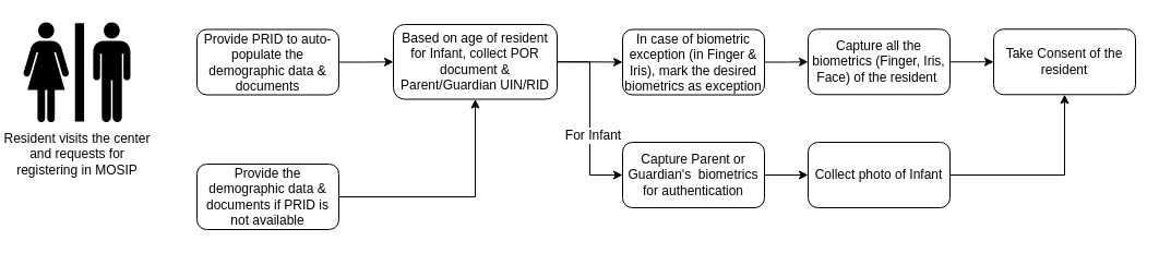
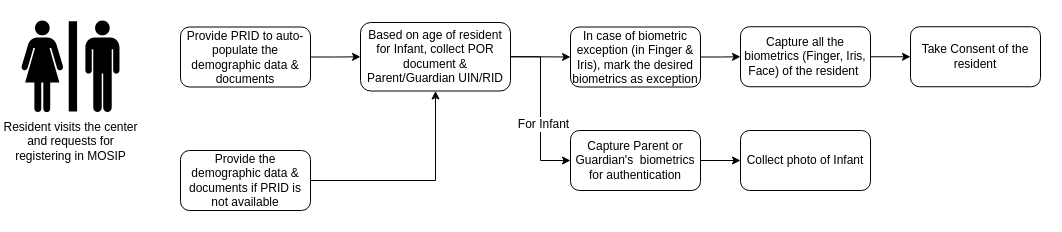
  <mxCell id="0" />
  <mxCell id="1" parent="0" />
  <mxCell id="2" style="edgeStyle=orthogonalEdgeStyle;rounded=0;orthogonalLoop=1;jettySize=auto;html=1;exitX=1;exitY=0.5;exitDx=0;exitDy=0;fontSize=12;" edge="1" parent="1" source="3" target="10"><mxGeometry relative="1" as="geometry" /></mxCell>
  <mxCell id="3" value="Provide PRID to auto-populate the demographic data &amp;amp; documents" style="rounded=1;whiteSpace=wrap;html=1;" vertex="1" parent="1"><mxGeometry x="180" y="26.5" width="130" height="60" as="geometry" /></mxCell>
  <mxCell id="4" value="Resident visits the center &lt;br&gt;and requests for &lt;br&gt;registering in MOSIP" style="shape=mxgraph.signs.people.unisex;html=1;fillColor=#000000;strokeColor=none;verticalLabelPosition=bottom;verticalAlign=top;align=center;" vertex="1" parent="1"><mxGeometry x="20" y="20" width="99" height="93" as="geometry" /></mxCell>
  <mxCell id="5" style="edgeStyle=orthogonalEdgeStyle;rounded=0;orthogonalLoop=1;jettySize=auto;html=1;exitX=1;exitY=0.5;exitDx=0;exitDy=0;fontSize=12;" edge="1" parent="1" source="6" target="10"><mxGeometry relative="1" as="geometry" /></mxCell>
  <mxCell id="6" value="Provide the demographic data &amp;amp; documents if PRID is not available" style="rounded=1;whiteSpace=wrap;html=1;" vertex="1" parent="1"><mxGeometry x="180" y="150" width="130" height="60" as="geometry" /></mxCell>
  <mxCell id="7" style="edgeStyle=orthogonalEdgeStyle;rounded=0;orthogonalLoop=1;jettySize=auto;html=1;exitX=1;exitY=0.5;exitDx=0;exitDy=0;entryX=0;entryY=0.5;entryDx=0;entryDy=0;fontSize=12;" edge="1" parent="1" source="10" target="12"><mxGeometry relative="1" as="geometry" /></mxCell>
  <mxCell id="8" style="edgeStyle=orthogonalEdgeStyle;rounded=0;orthogonalLoop=1;jettySize=auto;html=1;exitX=1;exitY=0.5;exitDx=0;exitDy=0;entryX=0;entryY=0.5;entryDx=0;entryDy=0;fontSize=12;" edge="1" parent="1" source="10" target="14"><mxGeometry relative="1" as="geometry" /></mxCell>
  <mxCell id="9" value="For Infant" style="text;html=1;align=center;verticalAlign=middle;resizable=0;points=[];labelBackgroundColor=#ffffff;fontSize=12;" vertex="1" connectable="0" parent="8"><mxGeometry x="0.188" y="2" relative="1" as="geometry"><mxPoint as="offset" /></mxGeometry></mxCell>
  <mxCell id="10" value="Based on age of resident for Infant, collect POR document &amp;amp; Parent/Guardian UIN/RID" style="rounded=1;whiteSpace=wrap;html=1;" vertex="1" parent="1"><mxGeometry x="360" y="22" width="150" height="68.5" as="geometry" /></mxCell>
  <mxCell id="11" style="edgeStyle=orthogonalEdgeStyle;rounded=0;orthogonalLoop=1;jettySize=auto;html=1;exitX=1;exitY=0.5;exitDx=0;exitDy=0;entryX=0;entryY=0.5;entryDx=0;entryDy=0;fontSize=12;" edge="1" parent="1" source="12" target="16"><mxGeometry relative="1" as="geometry" /></mxCell>
  <mxCell id="12" value="In case of biometric exception (in Finger &amp;amp; Iris), mark the desired biometrics as exception" style="rounded=1;whiteSpace=wrap;html=1;" vertex="1" parent="1"><mxGeometry x="570" y="26.5" width="130" height="60" as="geometry" /></mxCell>
  <mxCell id="13" style="edgeStyle=orthogonalEdgeStyle;rounded=0;orthogonalLoop=1;jettySize=auto;html=1;exitX=1;exitY=0.5;exitDx=0;exitDy=0;entryX=0;entryY=0.5;entryDx=0;entryDy=0;fontSize=12;" edge="1" parent="1" source="14" target="18"><mxGeometry relative="1" as="geometry" /></mxCell>
  <mxCell id="14" value="Capture Parent or Guardian's&amp;nbsp; biometrics for authentication" style="rounded=1;whiteSpace=wrap;html=1;" vertex="1" parent="1"><mxGeometry x="570" y="130" width="130" height="60" as="geometry" /></mxCell>
  <mxCell id="15" style="edgeStyle=orthogonalEdgeStyle;rounded=0;orthogonalLoop=1;jettySize=auto;html=1;exitX=1;exitY=0.5;exitDx=0;exitDy=0;entryX=0;entryY=0.5;entryDx=0;entryDy=0;fontSize=12;" edge="1" parent="1" source="16" target="19"><mxGeometry relative="1" as="geometry" /></mxCell>
  <mxCell id="16" value="Capture all the biometrics (Finger, Iris, Face) of the resident&amp;nbsp;" style="rounded=1;whiteSpace=wrap;html=1;" vertex="1" parent="1"><mxGeometry x="740" y="26.25" width="130" height="60" as="geometry" /></mxCell>
- <mxCell id="17" style="edgeStyle=orthogonalEdgeStyle;rounded=0;orthogonalLoop=1;jettySize=auto;html=1;entryX=0.5;entryY=1;entryDx=0;entryDy=0;fontSize=12;" edge="1" parent="1" source="18" target="19"><mxGeometry relative="1" as="geometry" /></mxCell>
  <mxCell id="18" value="Collect photo of Infant" style="rounded=1;whiteSpace=wrap;html=1;" vertex="1" parent="1"><mxGeometry x="740" y="130" width="130" height="60" as="geometry" /></mxCell>
  <mxCell id="19" value="Take Consent of the resident" style="rounded=1;whiteSpace=wrap;html=1;" vertex="1" parent="1"><mxGeometry x="910" y="26.25" width="130" height="60" as="geometry" /></mxCell>
